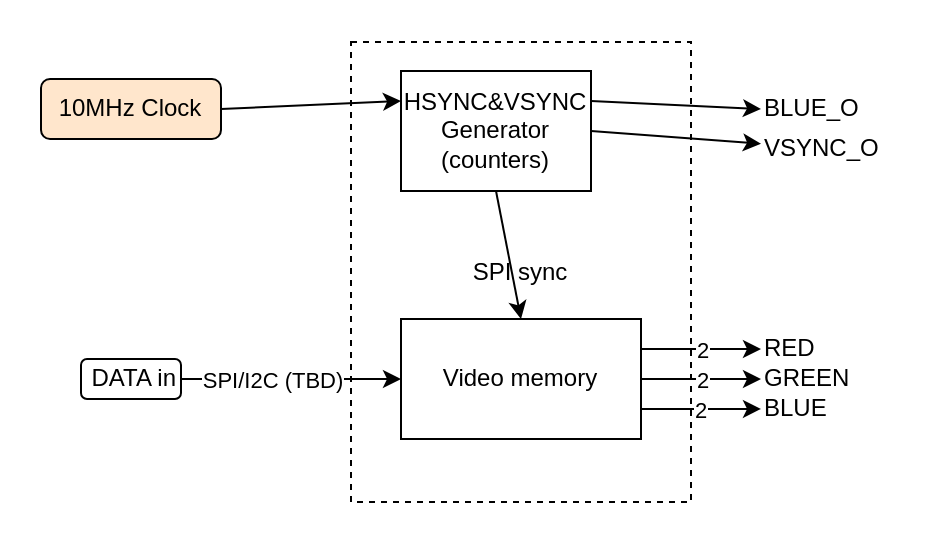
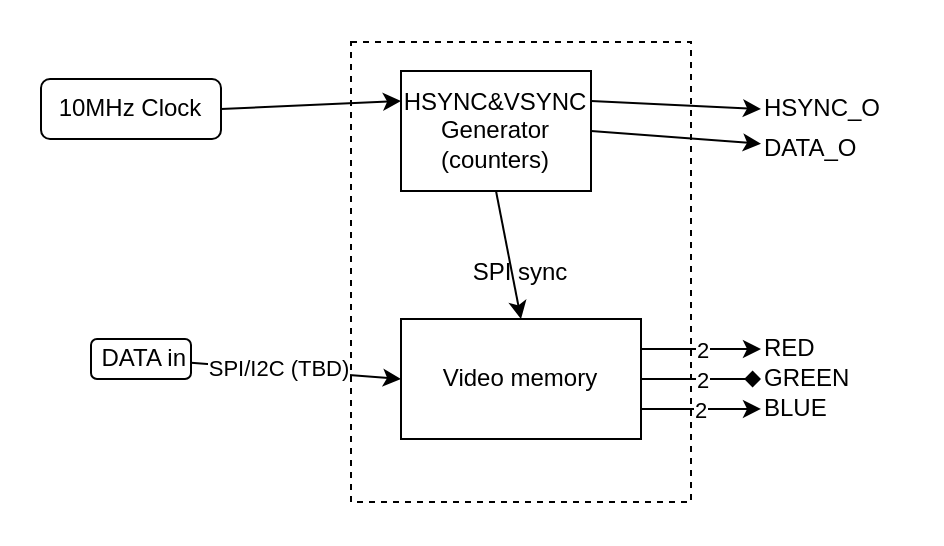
  <mxCell id="0" />
  <mxCell id="1" parent="0" />
  <mxCell id="2" value="" style="rounded=0;whiteSpace=wrap;html=1;dashed=1;" vertex="1" parent="1"><mxGeometry x="175" y="20.5" width="170" height="230" as="geometry" /></mxCell>
  <mxCell id="3" style="edgeStyle=none;html=1;exitX=1;exitY=0.25;exitDx=0;exitDy=0;entryX=0;entryY=0.5;entryDx=0;entryDy=0;" edge="1" parent="1" source="4" target="9"><mxGeometry relative="1" as="geometry"><mxPoint x="380" y="-6.721" as="targetPoint" /></mxGeometry></mxCell>
  <mxCell id="4" value="HSYNC&amp;amp;VSYNC&lt;br&gt;Generator&lt;br&gt;(counters)" style="rounded=0;whiteSpace=wrap;html=1;" vertex="1" parent="1"><mxGeometry x="200" y="35" width="95" height="60" as="geometry" /></mxCell>
  <mxCell id="5" style="edgeStyle=none;html=1;exitX=1;exitY=0.5;exitDx=0;exitDy=0;entryX=0;entryY=0.25;entryDx=0;entryDy=0;" edge="1" parent="1" source="6" target="4"><mxGeometry relative="1" as="geometry" /></mxCell>
- <mxCell id="6" value="10MHz Clock" style="rounded=1;whiteSpace=wrap;html=1;fillColor=#ffe6cc;" vertex="1" parent="1"><mxGeometry x="20" y="39" width="90" height="30" as="geometry" /></mxCell>
+ <mxCell id="6" value="10MHz Clock" style="rounded=1;whiteSpace=wrap;html=1;" vertex="1" parent="1"><mxGeometry x="20" y="39" width="90" height="30" as="geometry" /></mxCell>
  <mxCell id="7" style="edgeStyle=none;html=1;exitX=1;exitY=0.5;exitDx=0;exitDy=0;" edge="1" parent="1" source="4" target="10"><mxGeometry relative="1" as="geometry"><mxPoint x="380" y="81.651" as="targetPoint" /><mxPoint x="320" y="94" as="sourcePoint" /></mxGeometry></mxCell>
  <mxCell id="8" style="edgeStyle=none;html=1;exitX=0.5;exitY=1;exitDx=0;exitDy=0;entryX=0.5;entryY=0;entryDx=0;entryDy=0;" edge="1" parent="1" source="4" target="19"><mxGeometry relative="1" as="geometry"><mxPoint x="230" y="119" as="sourcePoint" /></mxGeometry></mxCell>
- <mxCell id="9" value="BLUE_O" style="text;html=1;strokeColor=none;fillColor=none;align=left;verticalAlign=middle;whiteSpace=wrap;rounded=0;" vertex="1" parent="1"><mxGeometry x="380" y="39" width="70" height="30" as="geometry" /></mxCell>
- <mxCell id="10" value="VSYNC_O" style="text;html=1;strokeColor=none;fillColor=none;align=left;verticalAlign=middle;whiteSpace=wrap;rounded=0;" vertex="1" parent="1"><mxGeometry x="380" y="59" width="70" height="30" as="geometry" /></mxCell>
+ <mxCell id="9" value="HSYNC_O" style="text;html=1;strokeColor=none;fillColor=none;align=left;verticalAlign=middle;whiteSpace=wrap;rounded=0;" vertex="1" parent="1"><mxGeometry x="380" y="39" width="70" height="30" as="geometry" /></mxCell>
+ <mxCell id="10" value="DATA_O" style="text;html=1;strokeColor=none;fillColor=none;align=left;verticalAlign=middle;whiteSpace=wrap;rounded=0;" vertex="1" parent="1"><mxGeometry x="380" y="59" width="70" height="30" as="geometry" /></mxCell>
  <mxCell id="11" style="edgeStyle=none;html=1;exitX=1;exitY=0.25;exitDx=0;exitDy=0;" edge="1" parent="1" source="19" target="21"><mxGeometry relative="1" as="geometry"><mxPoint x="380" y="174.209" as="targetPoint" /></mxGeometry></mxCell>
  <mxCell id="12" value="2" style="edgeLabel;html=1;align=center;verticalAlign=middle;resizable=0;points=[];" vertex="1" connectable="0" parent="11"><mxGeometry x="0.823" relative="1" as="geometry"><mxPoint x="-25" as="offset" /></mxGeometry></mxCell>
- <mxCell id="13" style="edgeStyle=none;html=1;exitX=1;exitY=0.5;exitDx=0;exitDy=0;" edge="1" parent="1" source="19" target="22"><mxGeometry relative="1" as="geometry"><mxPoint x="380" y="189.093" as="targetPoint" /></mxGeometry></mxCell>
+ <mxCell id="13" style="edgeStyle=none;html=1;exitX=1;exitY=0.5;exitDx=0;exitDy=0;endArrow=diamond;" edge="1" parent="1" source="19" target="22"><mxGeometry relative="1" as="geometry"><mxPoint x="380" y="189.093" as="targetPoint" /></mxGeometry></mxCell>
  <mxCell id="14" value="2" style="edgeLabel;html=1;align=center;verticalAlign=middle;resizable=0;points=[];" vertex="1" connectable="0" parent="13"><mxGeometry x="0.419" y="-1" relative="1" as="geometry"><mxPoint x="-13" y="-1" as="offset" /></mxGeometry></mxCell>
  <mxCell id="15" style="edgeStyle=none;html=1;exitX=1;exitY=0.75;exitDx=0;exitDy=0;" edge="1" parent="1" source="19" target="23"><mxGeometry relative="1" as="geometry"><mxPoint x="380" y="203.977" as="targetPoint" /></mxGeometry></mxCell>
  <mxCell id="16" value="2" style="edgeLabel;html=1;align=center;verticalAlign=middle;resizable=0;points=[];" vertex="1" connectable="0" parent="15"><mxGeometry x="0.28" y="-1" relative="1" as="geometry"><mxPoint x="-9" as="offset" /></mxGeometry></mxCell>
  <mxCell id="17" style="edgeStyle=none;html=1;exitX=0;exitY=0.5;exitDx=0;exitDy=0;startArrow=classic;startFill=1;endArrow=none;endFill=0;" edge="1" parent="1" source="19" target="24"><mxGeometry relative="1" as="geometry"><mxPoint x="130" y="189.093" as="targetPoint" /></mxGeometry></mxCell>
  <mxCell id="18" value="SPI/I2C (TBD)" style="edgeLabel;html=1;align=center;verticalAlign=middle;resizable=0;points=[];" vertex="1" connectable="0" parent="17"><mxGeometry x="0.371" y="1" relative="1" as="geometry"><mxPoint x="10" y="-1" as="offset" /></mxGeometry></mxCell>
  <mxCell id="19" value="Video memory" style="rounded=0;whiteSpace=wrap;html=1;" vertex="1" parent="1"><mxGeometry x="200" y="159" width="120" height="60" as="geometry" /></mxCell>
  <mxCell id="20" value="SPI sync" style="text;html=1;strokeColor=none;fillColor=none;align=center;verticalAlign=middle;whiteSpace=wrap;rounded=0;" vertex="1" parent="1"><mxGeometry x="230" y="122" width="60" height="27" as="geometry" /></mxCell>
  <mxCell id="21" value="RED" style="text;html=1;strokeColor=none;fillColor=none;align=left;verticalAlign=middle;whiteSpace=wrap;rounded=0;" vertex="1" parent="1"><mxGeometry x="380" y="169" width="50" height="10" as="geometry" /></mxCell>
  <mxCell id="22" value="GREEN" style="text;html=1;strokeColor=none;fillColor=none;align=left;verticalAlign=middle;whiteSpace=wrap;rounded=0;" vertex="1" parent="1"><mxGeometry x="380" y="184" width="50" height="10" as="geometry" /></mxCell>
  <mxCell id="23" value="BLUE" style="text;html=1;strokeColor=none;fillColor=none;align=left;verticalAlign=middle;whiteSpace=wrap;rounded=0;" vertex="1" parent="1"><mxGeometry x="380" y="199" width="50" height="9.98" as="geometry" /></mxCell>
- <mxCell id="24" value="DATA in" style="text;html=1;strokeColor=default;fillColor=none;align=right;verticalAlign=middle;whiteSpace=wrap;rounded=1;" vertex="1" parent="1"><mxGeometry x="40" y="179" width="50" height="20" as="geometry" /></mxCell>
+ <mxCell id="24" value="DATA in" style="text;html=1;strokeColor=default;fillColor=none;align=right;verticalAlign=middle;whiteSpace=wrap;rounded=1;" vertex="1" parent="1"><mxGeometry x="45" y="169" width="50" height="20" as="geometry" /></mxCell>
